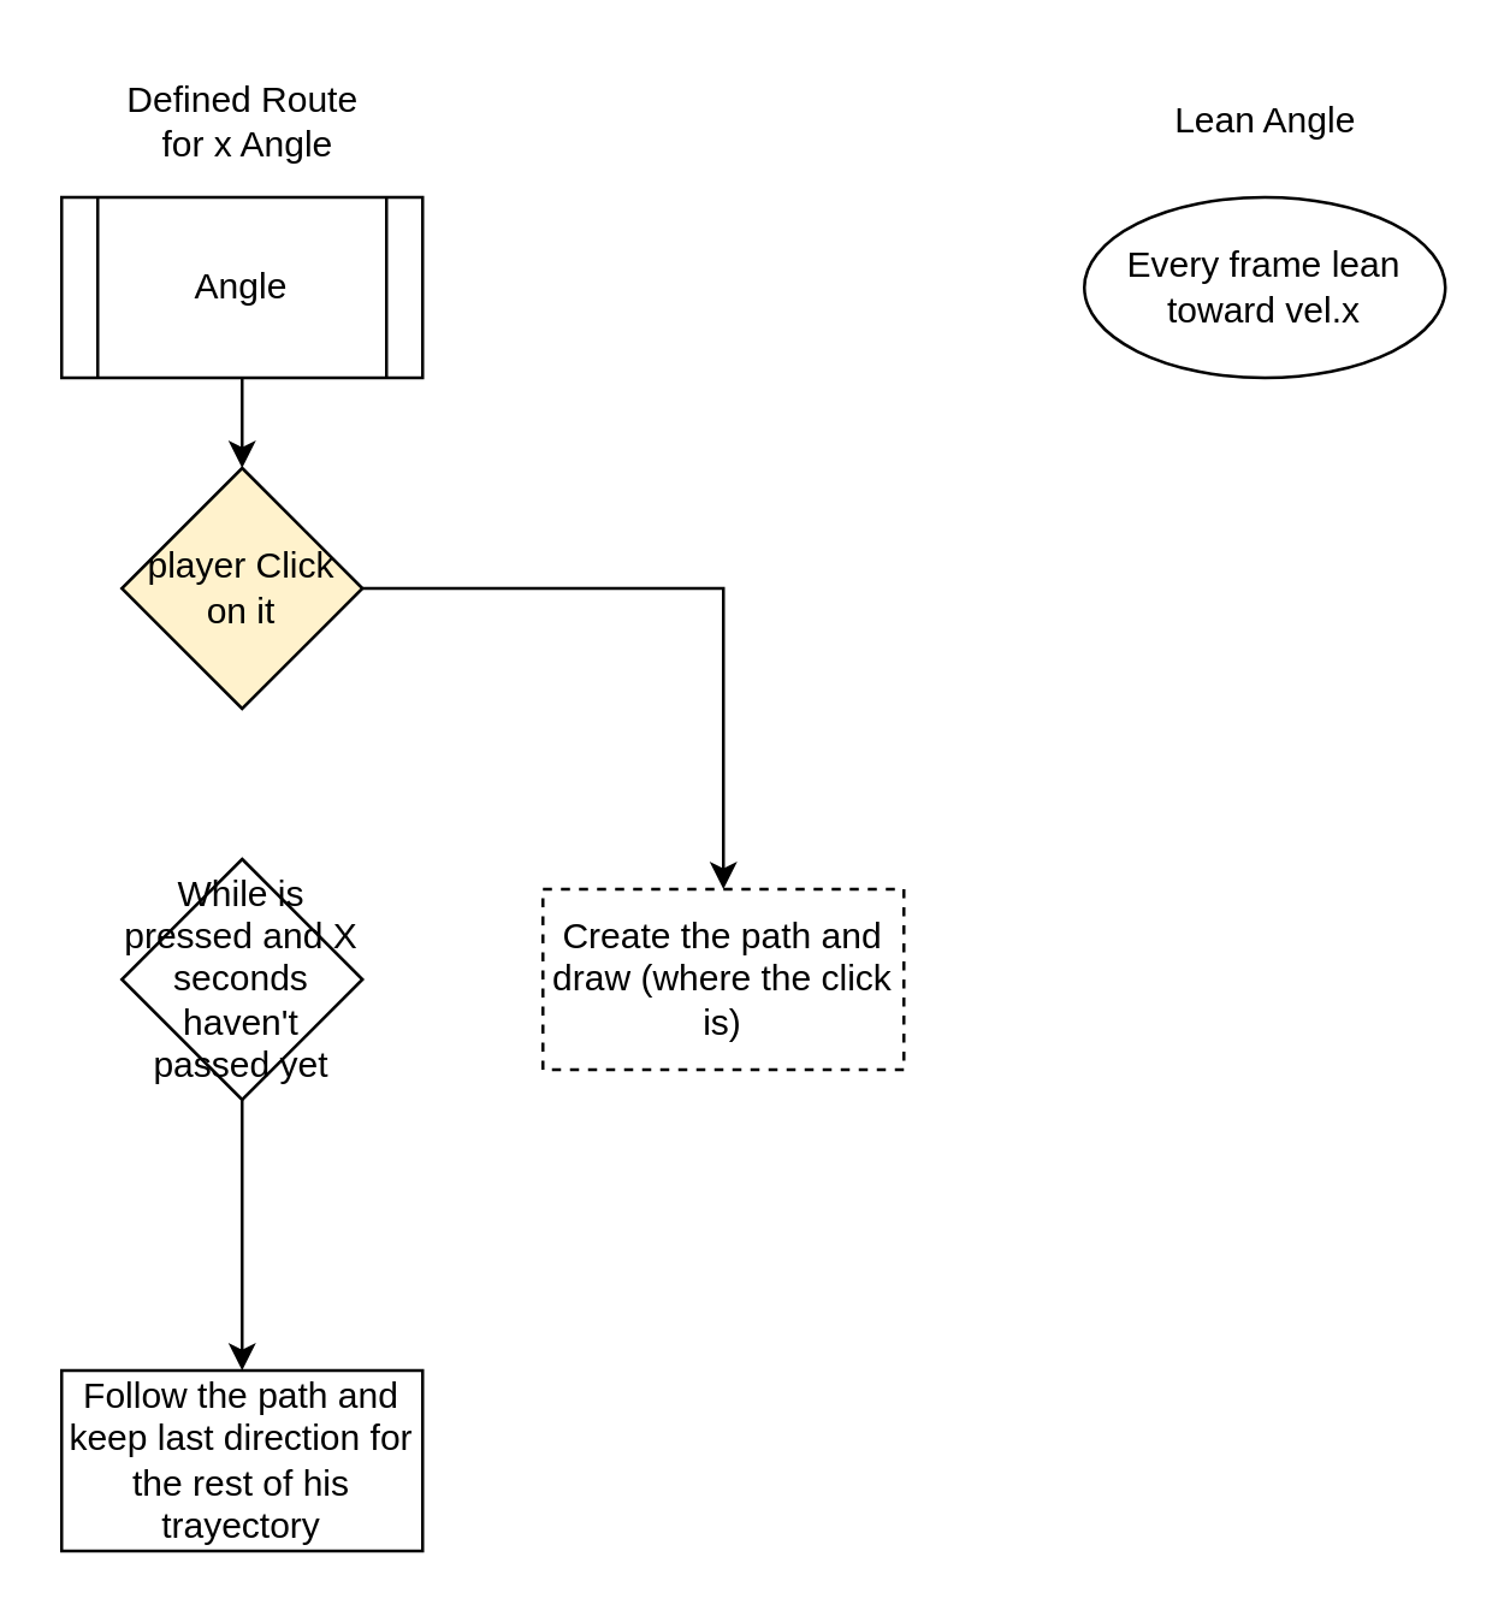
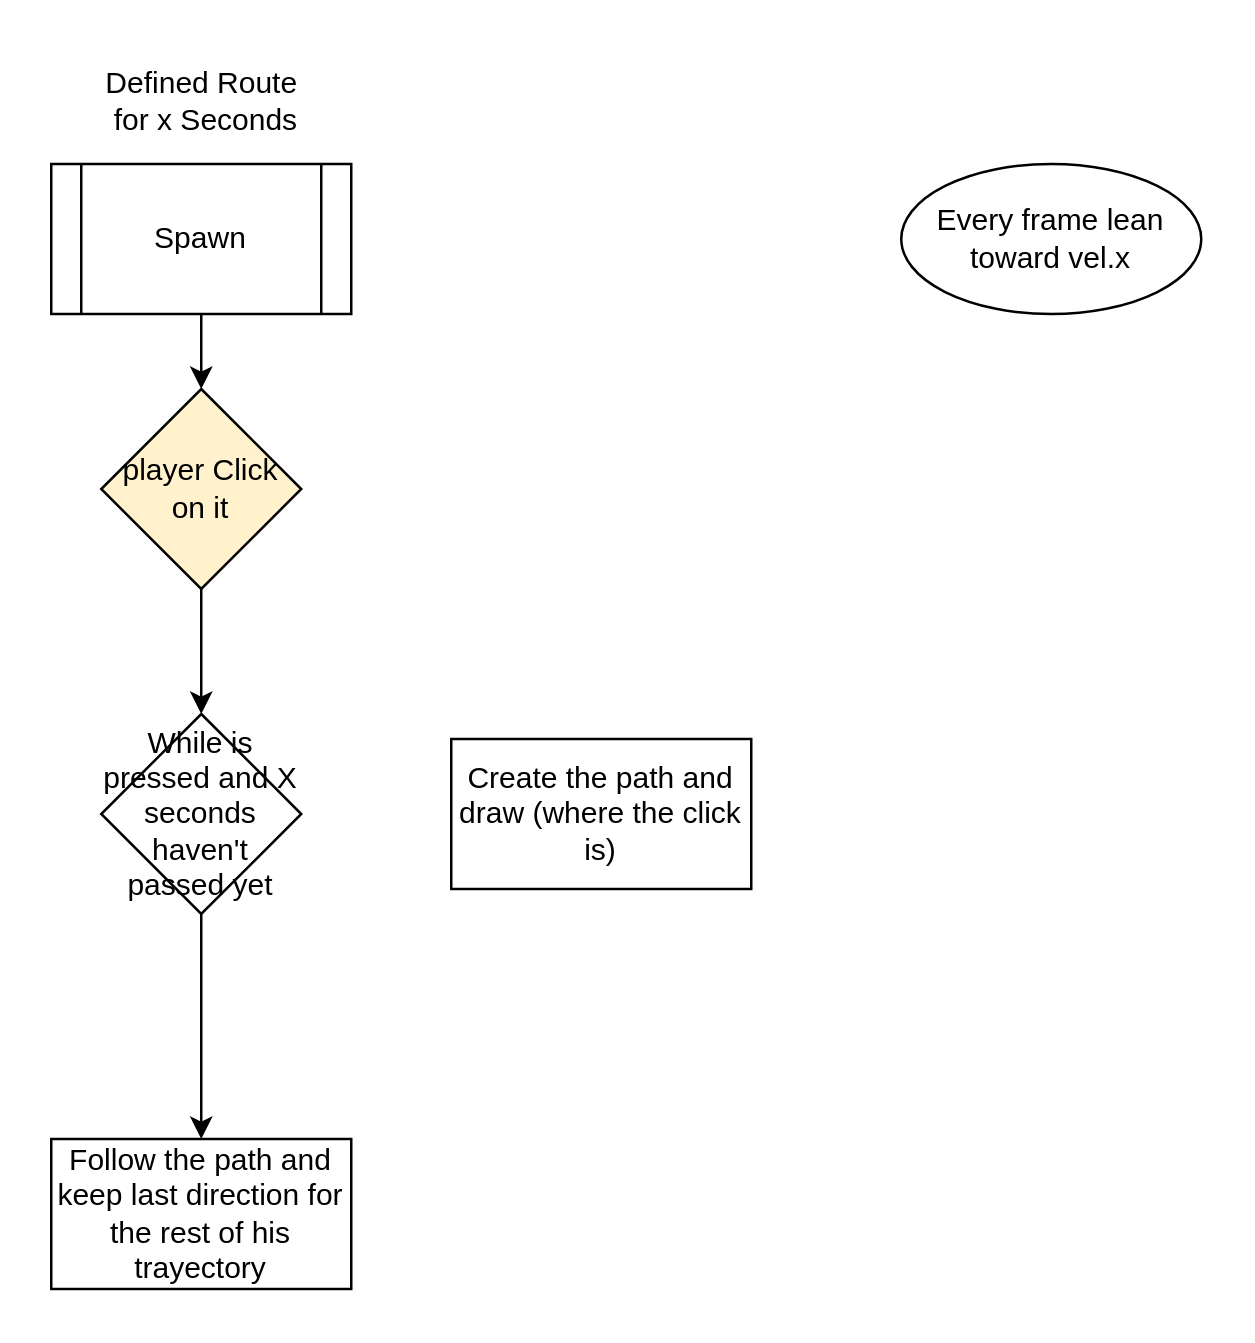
  <mxCell id="0" />
  <mxCell id="1" parent="0" />
  <mxCell id="2" value="" style="edgeStyle=orthogonalEdgeStyle;rounded=0;orthogonalLoop=1;jettySize=auto;html=1;" edge="1" parent="1" source="3" target="6"><mxGeometry relative="1" as="geometry" /></mxCell>
- <mxCell id="3" value="Angle" style="shape=process;whiteSpace=wrap;html=1;backgroundOutline=1;" vertex="1" parent="1"><mxGeometry x="20" y="65" width="120" height="60" as="geometry" /></mxCell>
- <mxCell id="4" value="&lt;div&gt;Defined Route&lt;/div&gt;&amp;nbsp;for x Angle" style="text;html=1;align=center;verticalAlign=middle;resizable=0;points=[];autosize=1;strokeColor=none;fillColor=none;" vertex="1" parent="1"><mxGeometry x="30" y="20" width="100" height="40" as="geometry" /></mxCell>
- <mxCell id="5" value="" style="edgeStyle=orthogonalEdgeStyle;rounded=0;orthogonalLoop=1;jettySize=auto;html=1;" edge="1" parent="1" source="6" target="11"><mxGeometry relative="1" as="geometry" /></mxCell>
+ <mxCell id="3" value="Spawn" style="shape=process;whiteSpace=wrap;html=1;backgroundOutline=1;" vertex="1" parent="1"><mxGeometry x="20" y="65" width="120" height="60" as="geometry" /></mxCell>
+ <mxCell id="4" value="&lt;div&gt;Defined Route&lt;/div&gt;&amp;nbsp;for x Seconds" style="text;html=1;align=center;verticalAlign=middle;resizable=0;points=[];autosize=1;strokeColor=none;fillColor=none;" vertex="1" parent="1"><mxGeometry x="30" y="20" width="100" height="40" as="geometry" /></mxCell>
+ <mxCell id="5" value="" style="edgeStyle=orthogonalEdgeStyle;rounded=0;orthogonalLoop=1;jettySize=auto;html=1;" edge="1" parent="1" source="6" target="10"><mxGeometry relative="1" as="geometry" /></mxCell>
  <mxCell id="6" value="player Click on it" style="rhombus;whiteSpace=wrap;html=1;fillColor=#fff2cc;" vertex="1" parent="1"><mxGeometry x="40" y="155" width="80" height="80" as="geometry" /></mxCell>
- <mxCell id="7" value="Lean Angle" style="text;html=1;align=center;verticalAlign=middle;resizable=0;points=[];autosize=1;strokeColor=none;fillColor=none;" vertex="1" parent="1"><mxGeometry x="375" y="25" width="90" height="30" as="geometry" /></mxCell>
  <mxCell id="8" value="Every frame lean toward vel.x" style="ellipse;whiteSpace=wrap;html=1;" vertex="1" parent="1"><mxGeometry x="360" y="65" width="120" height="60" as="geometry" /></mxCell>
  <mxCell id="9" value="" style="edgeStyle=orthogonalEdgeStyle;rounded=0;orthogonalLoop=1;jettySize=auto;html=1;" edge="1" parent="1" source="10" target="12"><mxGeometry relative="1" as="geometry" /></mxCell>
  <mxCell id="10" value="&lt;div&gt;While is pressed and X seconds haven't passed yet&lt;br&gt;&lt;/div&gt;" style="rhombus;whiteSpace=wrap;html=1;" vertex="1" parent="1"><mxGeometry x="40" y="285" width="80" height="80" as="geometry" /></mxCell>
- <mxCell id="11" value="Create the path and draw (where the click is)" style="whiteSpace=wrap;html=1;dashed=1;" vertex="1" parent="1"><mxGeometry x="180" y="295" width="120" height="60" as="geometry" /></mxCell>
+ <mxCell id="11" value="Create the path and draw (where the click is)" style="whiteSpace=wrap;html=1;" vertex="1" parent="1"><mxGeometry x="180" y="295" width="120" height="60" as="geometry" /></mxCell>
  <mxCell id="12" value="Follow the path and keep last direction for the rest of his trayectory" style="whiteSpace=wrap;html=1;" vertex="1" parent="1"><mxGeometry x="20" y="455" width="120" height="60" as="geometry" /></mxCell>
